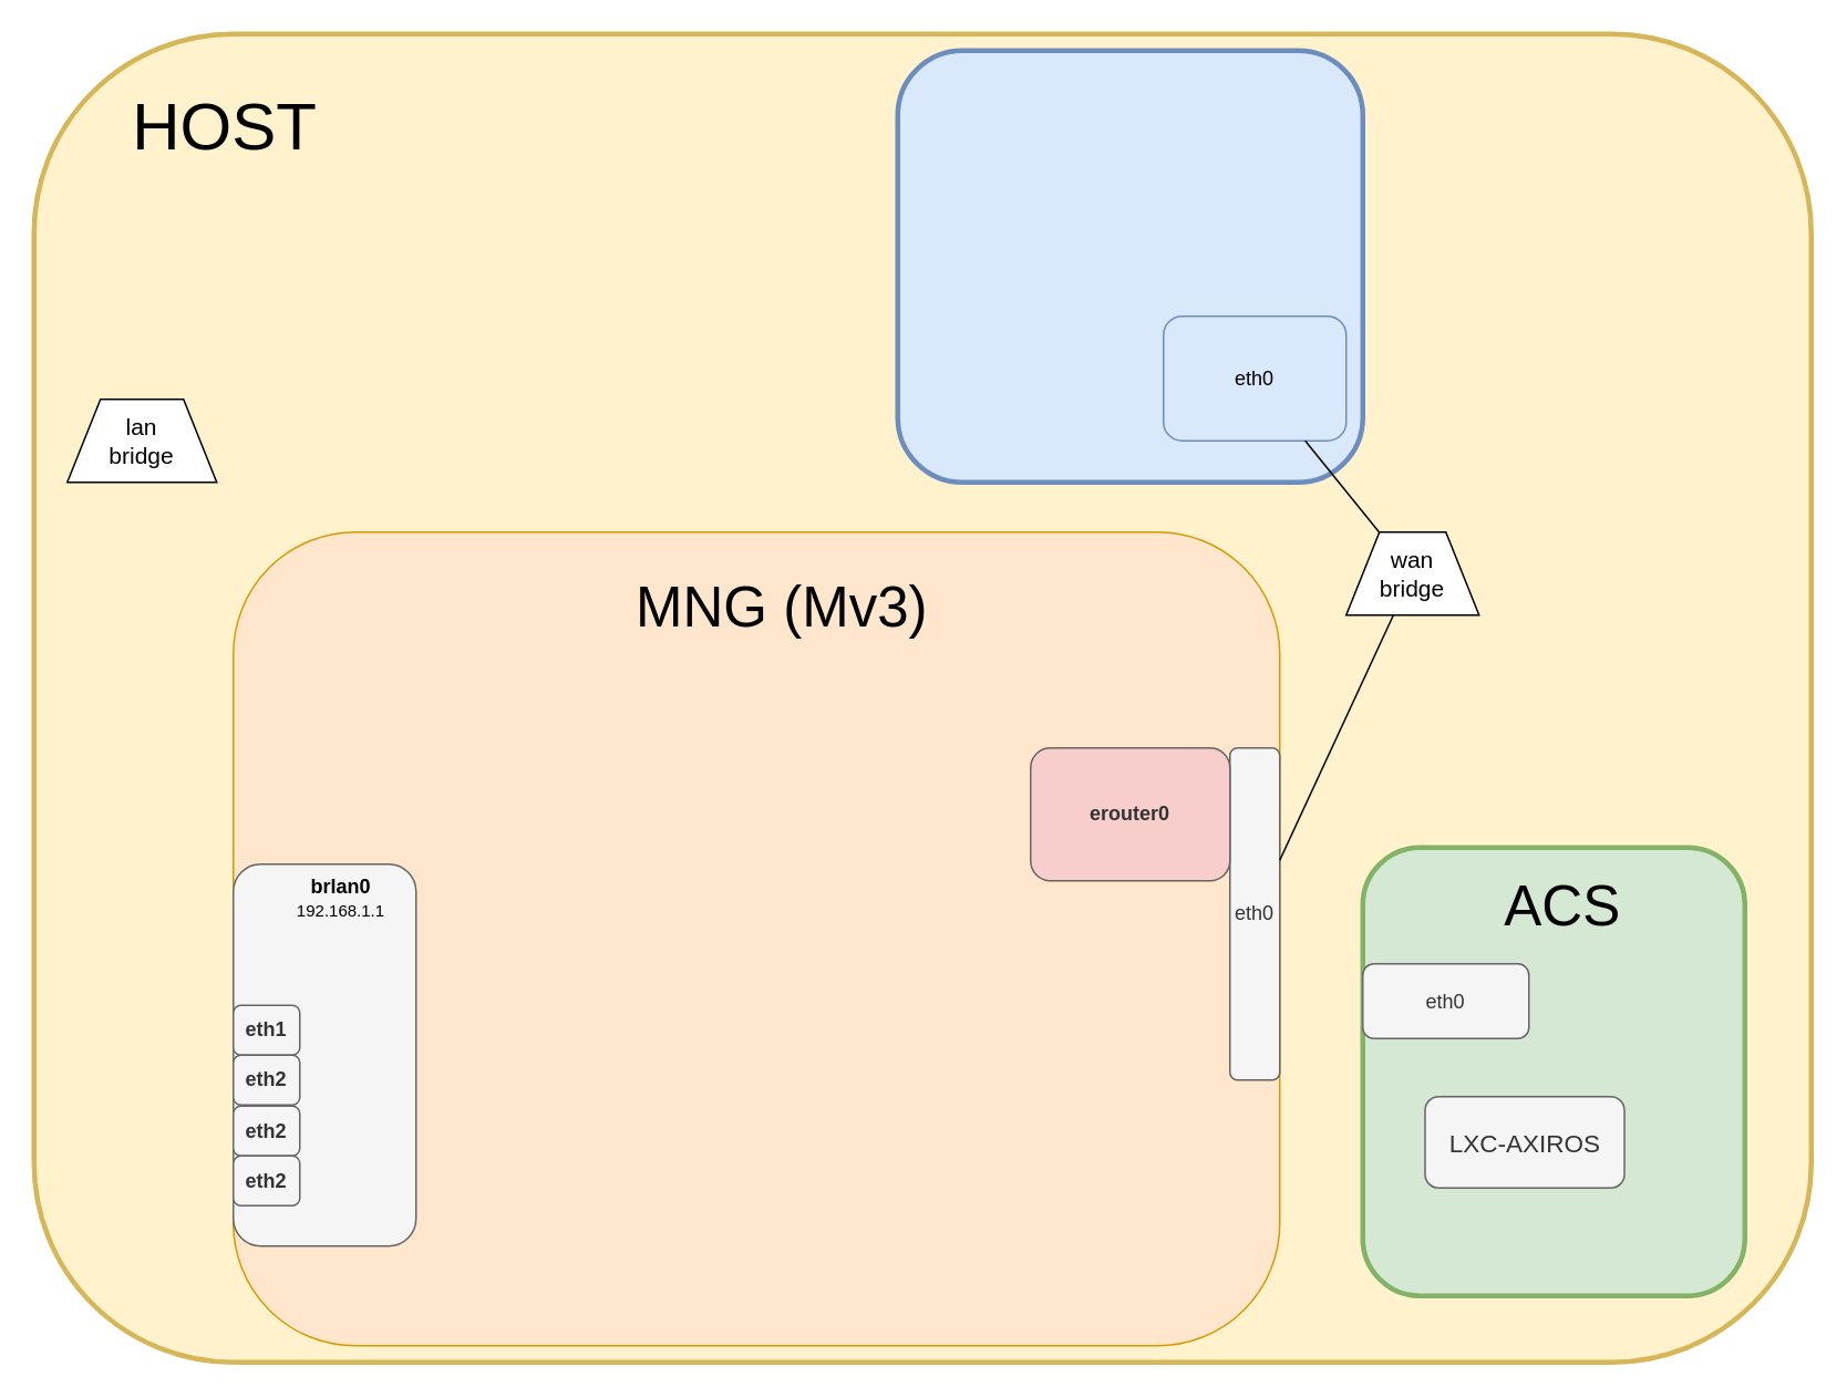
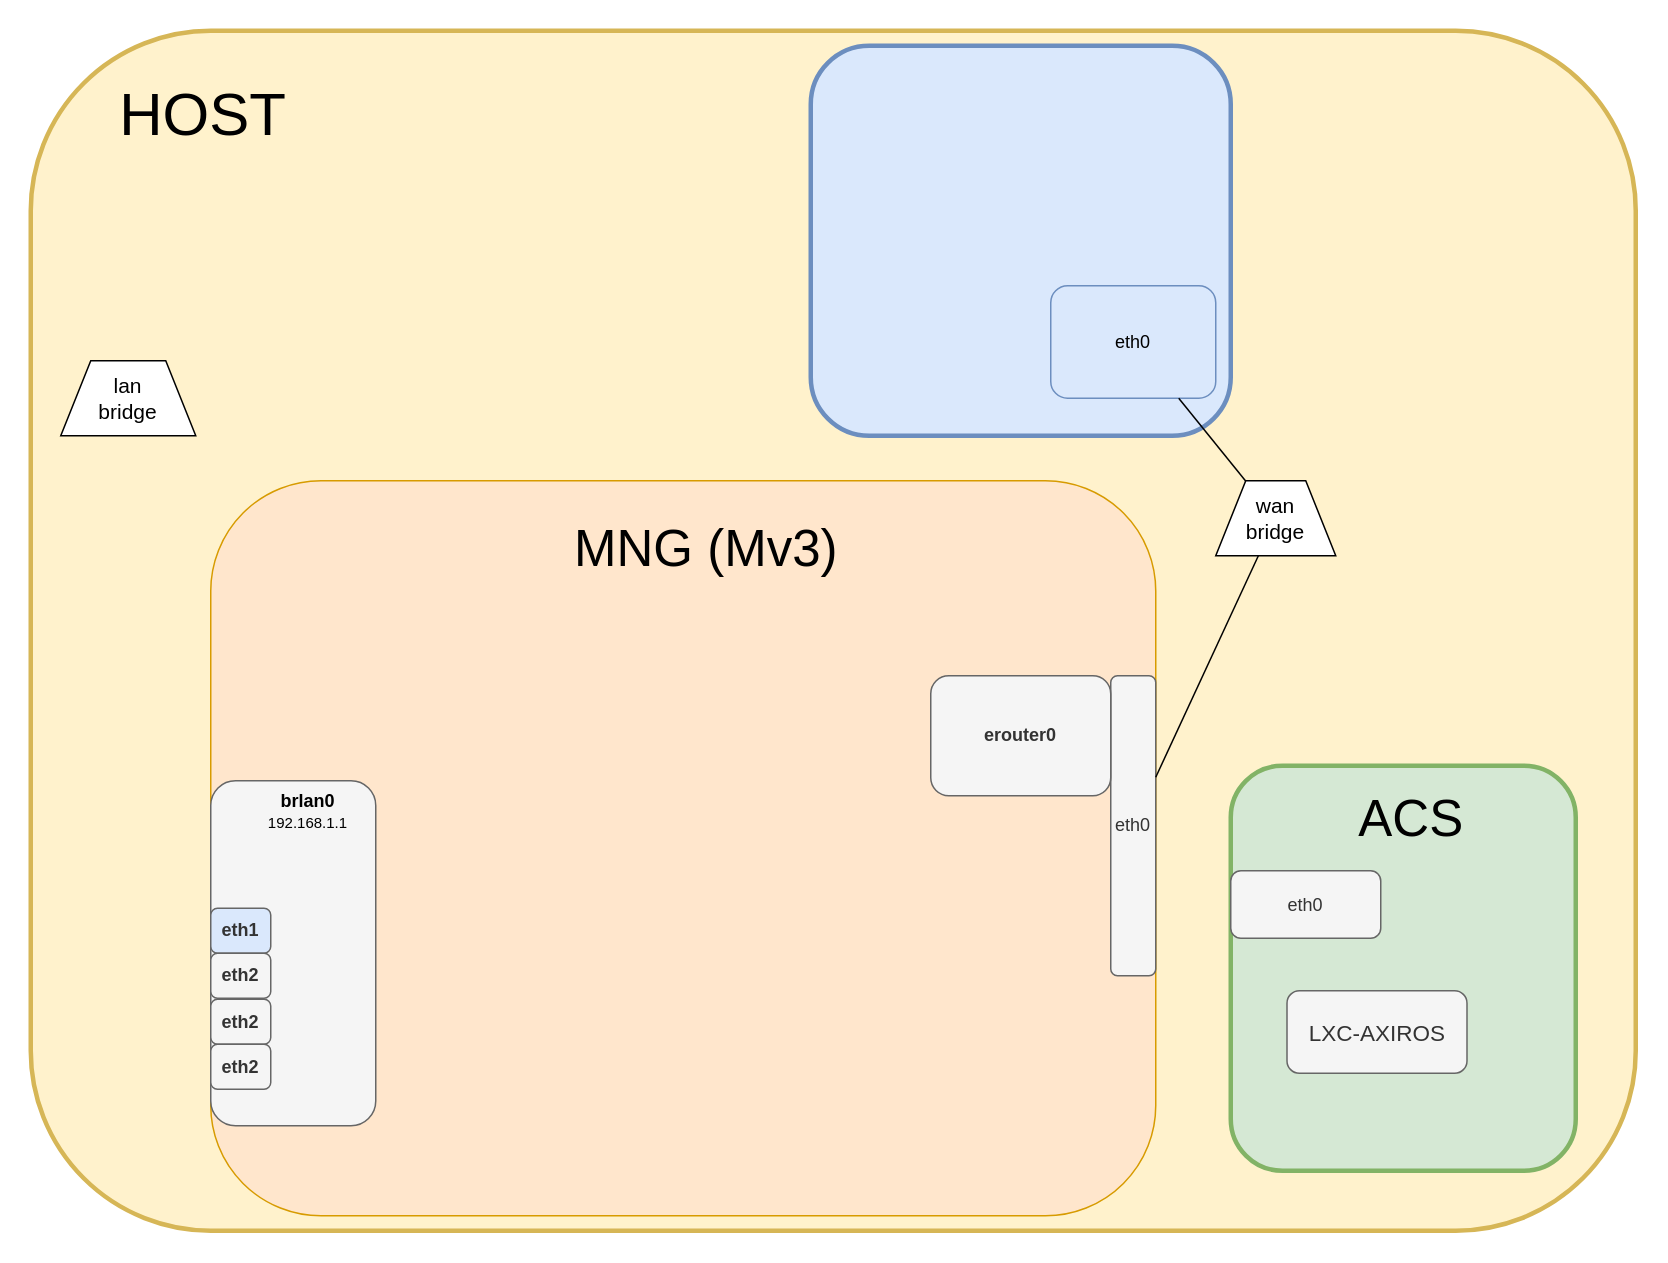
  <mxCell id="0" />
  <mxCell id="1" parent="0" />
  <mxCell id="2" value="" style="rounded=1;whiteSpace=wrap;html=1;fillColor=#fff2cc;strokeColor=#d6b656;strokeWidth=3;" parent="1" vertex="1"><mxGeometry x="20" y="20" width="1070" height="800" as="geometry" /></mxCell>
  <mxCell id="3" value="" style="rounded=1;whiteSpace=wrap;html=1;fillColor=#ffe6cc;strokeColor=#d79b00;fillStyle=auto;" parent="1" vertex="1"><mxGeometry x="140" y="320" width="630" height="490" as="geometry" /></mxCell>
  <mxCell id="4" value="MNG (Mv3)" style="text;html=1;align=center;verticalAlign=middle;resizable=0;points=[];autosize=1;strokeColor=none;fillColor=none;fontSize=34;fontColor=default;fontStyle=0;" parent="1" vertex="1"><mxGeometry x="370" y="340" width="200" height="50" as="geometry" /></mxCell>
  <mxCell id="5" value="HOST" style="text;html=1;strokeColor=none;fillColor=none;align=center;verticalAlign=middle;whiteSpace=wrap;rounded=0;fontSize=40;" parent="1" vertex="1"><mxGeometry x="105" y="60" width="60" height="30" as="geometry" /></mxCell>
  <mxCell id="6" value="" style="rounded=1;whiteSpace=wrap;html=1;fillColor=#f5f5f5;fontColor=#333333;strokeColor=#666666;" parent="1" vertex="1"><mxGeometry x="140" y="520" width="110" height="230" as="geometry" /></mxCell>
  <mxCell id="7" value="&lt;b&gt;&lt;font style=&quot;font-size: 12px;&quot;&gt;brlan0&lt;/font&gt;&lt;/b&gt;&lt;br&gt;&lt;div style=&quot;&quot;&gt;&lt;span style=&quot;background-color: initial;&quot;&gt;&lt;font style=&quot;font-size: 10px;&quot;&gt;192.168.1.1&lt;/font&gt;&lt;/span&gt;&lt;/div&gt;" style="text;strokeColor=none;align=center;fillColor=none;html=1;verticalAlign=top;whiteSpace=wrap;rounded=1;" parent="1" vertex="1"><mxGeometry x="150" y="520" width="110" height="70" as="geometry" /></mxCell>
- <mxCell id="8" value="&lt;b&gt;eth1&lt;/b&gt;" style="rounded=1;whiteSpace=wrap;html=1;fillColor=#f5f5f5;fontColor=#333333;strokeColor=#666666;" parent="1" vertex="1"><mxGeometry x="140" y="605" width="40" height="30" as="geometry" /></mxCell>
+ <mxCell id="8" value="&lt;b&gt;eth1&lt;/b&gt;" style="rounded=1;whiteSpace=wrap;html=1;fillColor=#dae8fc;fontColor=#333333;strokeColor=#666666;" parent="1" vertex="1"><mxGeometry x="140" y="605" width="40" height="30" as="geometry" /></mxCell>
  <mxCell id="9" value="eth0" style="rounded=1;whiteSpace=wrap;html=1;fillColor=#f5f5f5;fontColor=#333333;strokeColor=#666666;" parent="1" vertex="1"><mxGeometry x="740" y="450" width="30" height="200" as="geometry" /></mxCell>
- <mxCell id="10" value="&lt;b&gt;erouter0&lt;br&gt;&lt;/b&gt;" style="rounded=1;whiteSpace=wrap;html=1;align=center;fillColor=#f8cecc;fontColor=#333333;strokeColor=#666666;" parent="1" vertex="1"><mxGeometry x="620" y="450" width="120" height="80" as="geometry" /></mxCell>
+ <mxCell id="10" value="&lt;b&gt;erouter0&lt;br&gt;&lt;/b&gt;" style="rounded=1;whiteSpace=wrap;html=1;align=center;fillColor=#f5f5f5;fontColor=#333333;strokeColor=#666666;" parent="1" vertex="1"><mxGeometry x="620" y="450" width="120" height="80" as="geometry" /></mxCell>
  <mxCell id="11" value="wan&lt;br&gt;bridge" style="shape=trapezoid;perimeter=trapezoidPerimeter;whiteSpace=wrap;html=1;fixedSize=1;fontSize=14;" parent="1" vertex="1"><mxGeometry x="810" y="320" width="80" height="50" as="geometry" /></mxCell>
  <mxCell id="12" value="" style="rounded=1;whiteSpace=wrap;html=1;fillColor=#d5e8d4;strokeColor=#82b366;strokeWidth=3;" parent="1" vertex="1"><mxGeometry x="820" y="510" width="230" height="270" as="geometry" /></mxCell>
  <mxCell id="13" value="eth0" style="rounded=1;whiteSpace=wrap;html=1;fillColor=#f5f5f5;fontColor=#333333;strokeColor=#666666;" parent="1" vertex="1"><mxGeometry x="820" y="580" width="100" height="45" as="geometry" /></mxCell>
  <mxCell id="14" value="LXC-AXIROS" style="rounded=1;whiteSpace=wrap;html=1;fillColor=#f5f5f5;fontColor=#333333;strokeColor=#666666;fontSize=15;" parent="1" vertex="1"><mxGeometry x="857.5" y="660" width="120" height="55" as="geometry" /></mxCell>
  <mxCell id="15" value="&lt;b&gt;eth2&lt;/b&gt;" style="rounded=1;whiteSpace=wrap;html=1;fillColor=#f5f5f5;fontColor=#333333;strokeColor=#666666;" parent="1" vertex="1"><mxGeometry x="140" y="635" width="40" height="30" as="geometry" /></mxCell>
  <mxCell id="16" value="&lt;b&gt;eth2&lt;/b&gt;" style="rounded=1;whiteSpace=wrap;html=1;fillColor=#f5f5f5;fontColor=#333333;strokeColor=#666666;" parent="1" vertex="1"><mxGeometry x="140" y="665.71" width="40" height="30" as="geometry" /></mxCell>
  <mxCell id="17" value="&lt;b&gt;eth2&lt;/b&gt;" style="rounded=1;whiteSpace=wrap;html=1;fillColor=#f5f5f5;fontColor=#333333;strokeColor=#666666;" parent="1" vertex="1"><mxGeometry x="140" y="695.71" width="40" height="30" as="geometry" /></mxCell>
  <mxCell id="18" value="" style="endArrow=none;html=1;rounded=0;" parent="1" source="11" target="9" edge="1"><mxGeometry width="50" height="50" relative="1" as="geometry"><mxPoint x="90.385" y="515" as="sourcePoint" /><mxPoint x="159.615" y="615" as="targetPoint" /></mxGeometry></mxCell>
  <mxCell id="19" value="" style="rounded=1;whiteSpace=wrap;html=1;fillColor=#dae8fc;strokeColor=#6c8ebf;strokeWidth=3;" vertex="1" parent="1"><mxGeometry x="540" y="30" width="280" height="260" as="geometry" /></mxCell>
  <mxCell id="20" value="eth0" style="rounded=1;whiteSpace=wrap;html=1;fillColor=#dae8fc;strokeColor=#6c8ebf;" vertex="1" parent="1"><mxGeometry x="700" y="190" width="110" height="75" as="geometry" /></mxCell>
  <mxCell id="21" value="lan&lt;br&gt;bridge" style="shape=trapezoid;perimeter=trapezoidPerimeter;whiteSpace=wrap;html=1;fixedSize=1;fontSize=14;" vertex="1" parent="1"><mxGeometry x="40" y="240" width="90" height="50" as="geometry" /></mxCell>
  <mxCell id="22" value="" style="endArrow=none;html=1;rounded=0;" edge="1" parent="1" source="11" target="20"><mxGeometry width="50" height="50" relative="1" as="geometry"><mxPoint x="556.154" y="285.385" as="sourcePoint" /><mxPoint x="460" y="496" as="targetPoint" /></mxGeometry></mxCell>
  <mxCell id="23" value="ACS" style="text;html=1;align=center;verticalAlign=middle;resizable=0;points=[];autosize=1;strokeColor=none;fillColor=none;fontSize=34;fontColor=default;fontStyle=0;" vertex="1" parent="1"><mxGeometry x="895" y="520" width="90" height="50" as="geometry" /></mxCell>
